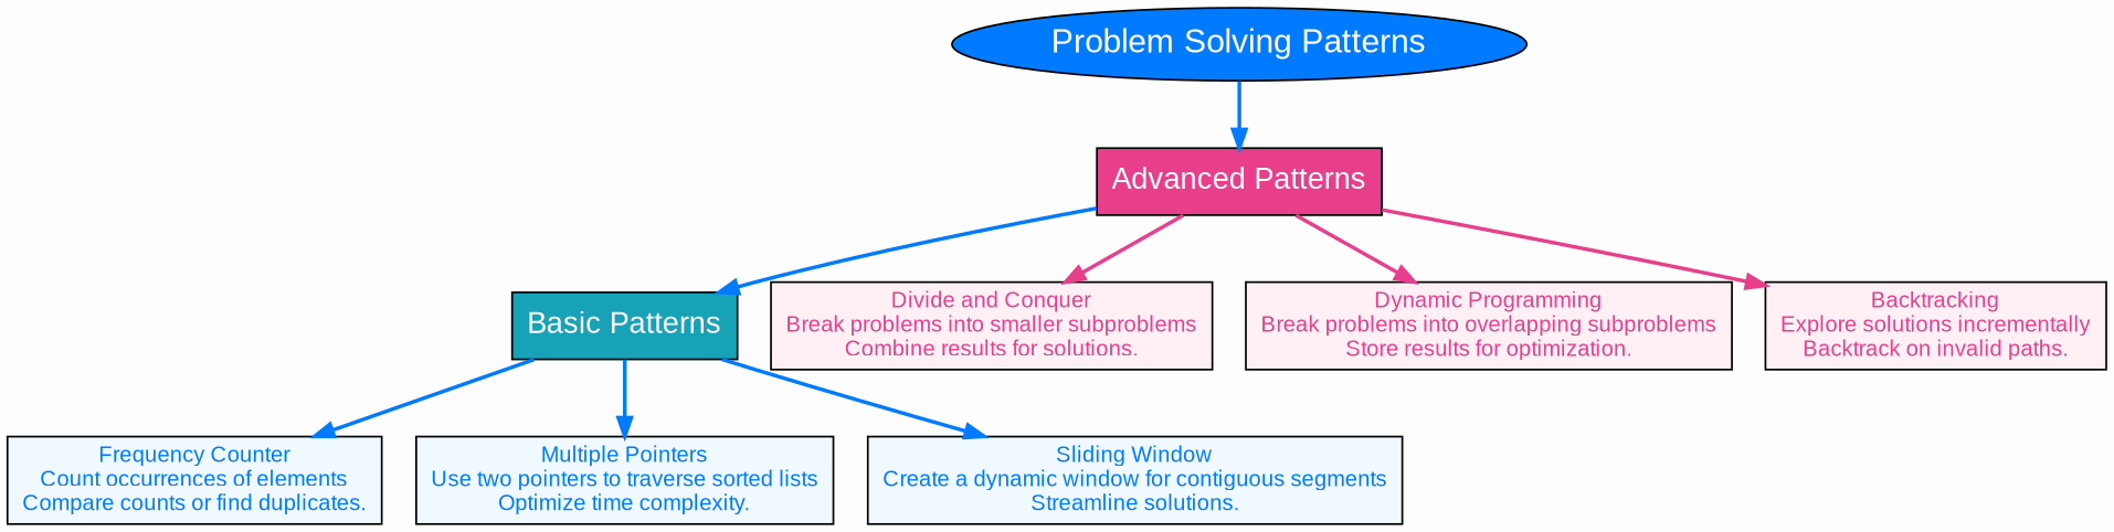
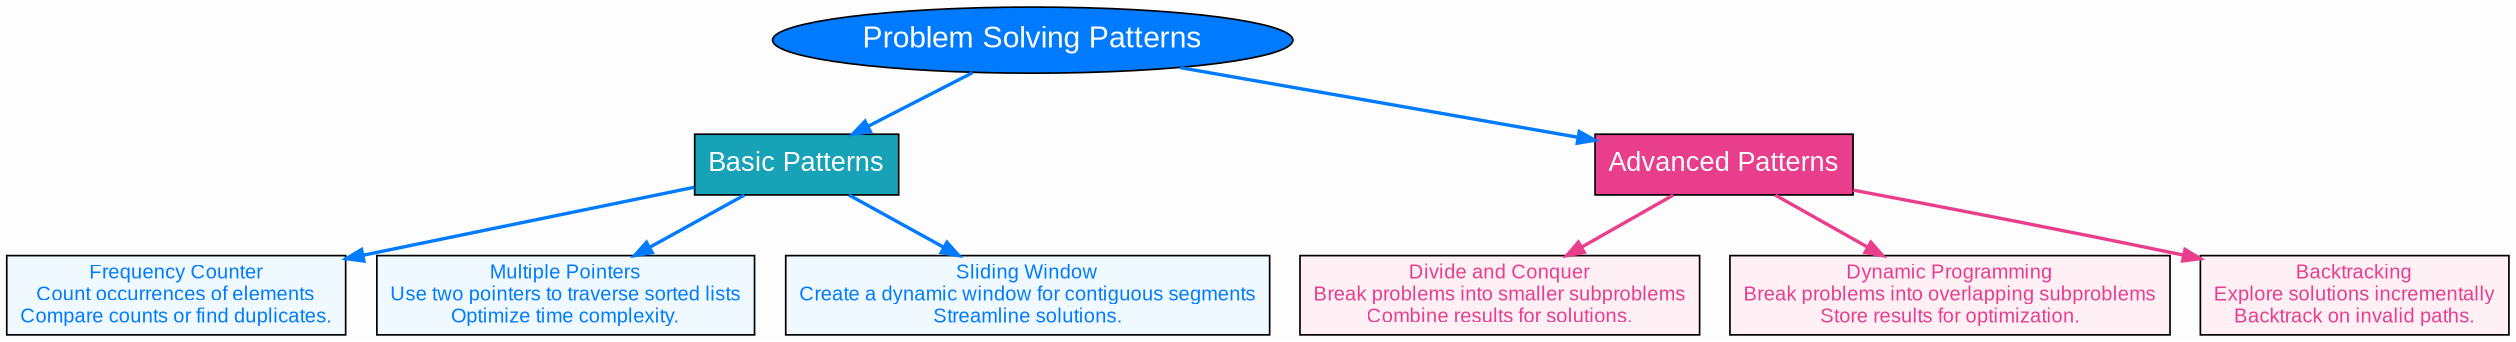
  digraph {
    bgcolor="#fdfdfd"
    fontname=Arial
    rankdir=TB
    node [fillcolor="#f0f9ff" fontcolor="#ffffff" fontname=Arial fontsize=12 shape=box style=filled]
    edge [color="#007bff" fontname=Arial penwidth=2]
    n1 [fillcolor="#007bff" fontsize=18 label="Problem Solving Patterns" shape=ellipse]
    n2 [fillcolor="#17a2b8" fontsize=16 label="Basic Patterns"]
    n3 [fillcolor="#e83e8c" fontsize=16 label="Advanced Patterns"]
    n4 [fontcolor="#007bff" label="Frequency Counter\nCount occurrences of elements\nCompare counts or find duplicates."]
    n5 [fontcolor="#007bff" label="Multiple Pointers\nUse two pointers to traverse sorted lists\nOptimize time complexity."]
    n6 [fontcolor="#007bff" label="Sliding Window\nCreate a dynamic window for contiguous segments\nStreamline solutions."]
    n7 [fillcolor="#fff0f5" fontcolor="#e83e8c" label="Divide and Conquer\nBreak problems into smaller subproblems\nCombine results for solutions."]
    n8 [fillcolor="#fff0f5" fontcolor="#e83e8c" label="Dynamic Programming\nBreak problems into overlapping subproblems\nStore results for optimization."]
    n9 [fillcolor="#fff0f5" fontcolor="#e83e8c" label="Backtracking\nExplore solutions incrementally\nBacktrack on invalid paths."]
-   n3 -> n2
+   n1 -> n2
    n1 -> n3
    n2 -> n4
    n2 -> n5
    n2 -> n6
    n3 -> n7 [color="#e83e8c"]
    n3 -> n8 [color="#e83e8c"]
    n3 -> n9 [color="#e83e8c"]
  }
